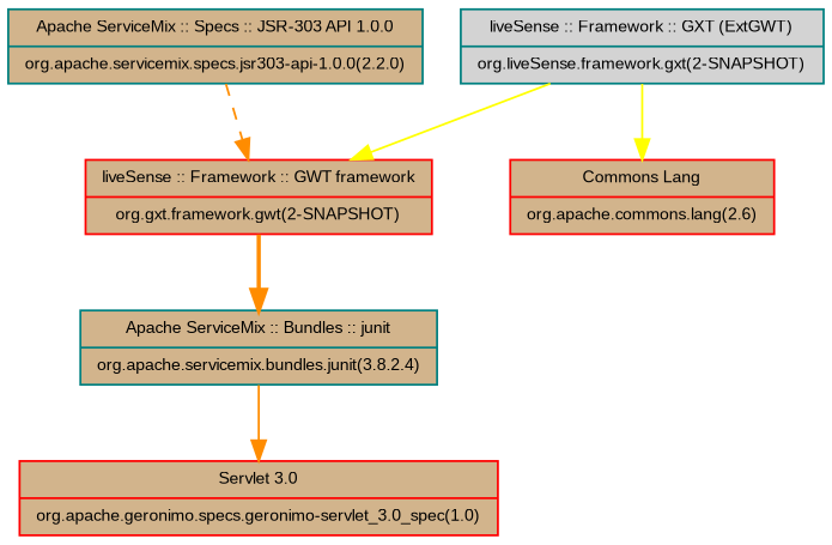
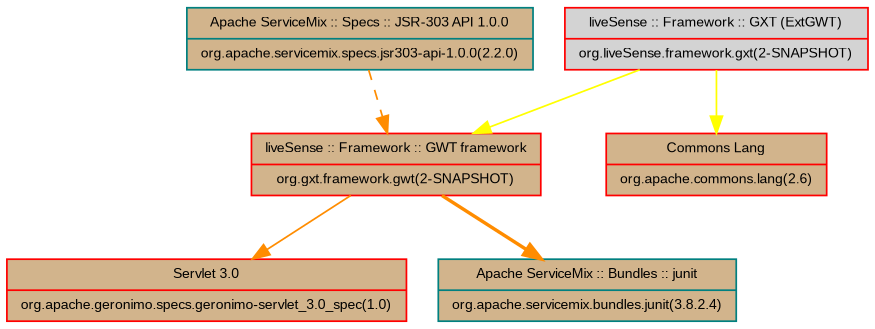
  digraph {
    node [color=red fillcolor=tan fontname=Arial fontsize=8 shape=record style=filled]
    edge [color=darkorange]
    n1 [label="{liveSense :: Framework :: GWT framework | org.gxt.framework.gwt(2-SNAPSHOT)}"]
    n2 [label="{Commons Lang | org.apache.commons.lang(2.6)}"]
    n3 [label="{Servlet 3.0 | org.apache.geronimo.specs.geronimo-servlet_3.0_spec(1.0)}"]
    n4 [color=teal label="{Apache ServiceMix :: Bundles :: junit | org.apache.servicemix.bundles.junit(3.8.2.4)}"]
-   n5 [color=teal fillcolor=lightgrey label="{liveSense :: Framework :: GXT (ExtGWT) | org.liveSense.framework.gxt(2-SNAPSHOT)}"]
+   n5 [fillcolor=lightgrey label="{liveSense :: Framework :: GXT (ExtGWT) | org.liveSense.framework.gxt(2-SNAPSHOT)}"]
    n6 [color=teal label="{Apache ServiceMix :: Specs :: JSR-303 API 1.0.0 | org.apache.servicemix.specs.jsr303-api-1.0.0(2.2.0)}"]
    subgraph sub_1 {
      rank=same
      n1
      n2
    }
-   n4 -> n3 [style=solid]
+   n1 -> n3 [style=solid]
    n1 -> n4 [style=bold]
    n5 -> n1 [color=yellow]
    n5 -> n2 [color=yellow]
    n6 -> n1 [style=dashed]
  }
